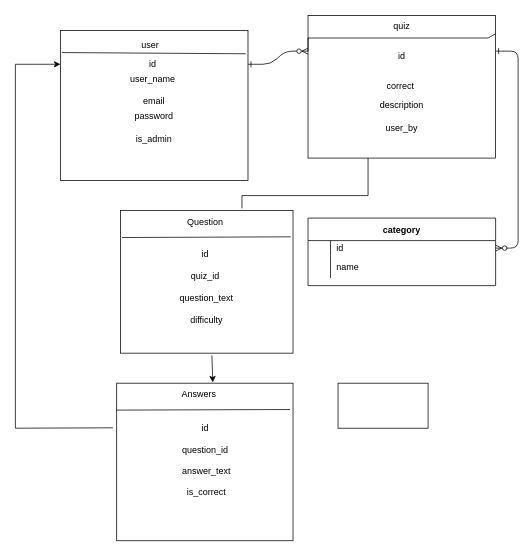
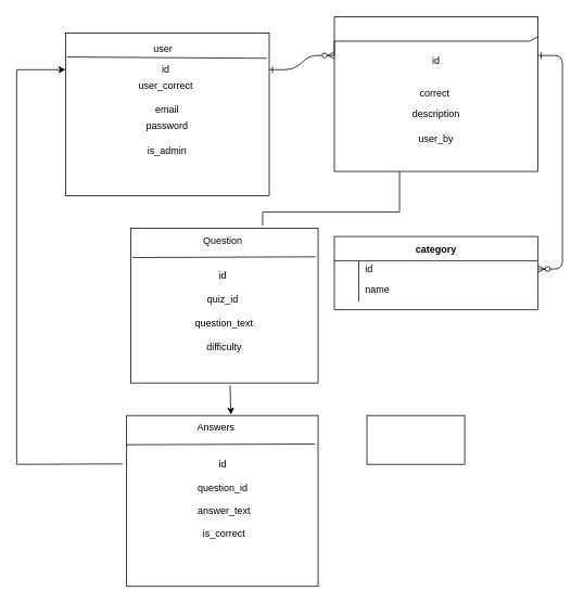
  <mxCell id="0" />
  <mxCell id="1" parent="0" />
  <mxCell id="2" value="" style="edgeStyle=entityRelationEdgeStyle;endArrow=ERzeroToMany;startArrow=ERone;endFill=1;startFill=0;exitX=1;exitY=0.5;exitDx=0;exitDy=0;entryX=0;entryY=0.25;entryDx=0;entryDy=0;" parent="1" source="26" target="31" edge="1"><mxGeometry width="100" height="100" relative="1" as="geometry"><mxPoint x="330" y="70" as="sourcePoint" /><mxPoint x="410" y="100" as="targetPoint" /></mxGeometry></mxCell>
  <mxCell id="3" value="" style="edgeStyle=entityRelationEdgeStyle;endArrow=ERzeroToMany;startArrow=ERone;endFill=1;startFill=0;exitX=1;exitY=0.25;exitDx=0;exitDy=0;" parent="1" source="31" target="5" edge="1"><mxGeometry width="100" height="100" relative="1" as="geometry"><mxPoint x="660" y="85" as="sourcePoint" /><mxPoint x="420" y="125" as="targetPoint" /></mxGeometry></mxCell>
  <mxCell id="4" value="category" style="shape=table;startSize=30;container=1;collapsible=1;childLayout=tableLayout;fixedRows=1;rowLines=0;fontStyle=1;align=center;resizeLast=1;" parent="1" vertex="1"><mxGeometry x="410" y="290" width="250" height="90" as="geometry" /></mxCell>
  <mxCell id="5" value="" style="shape=partialRectangle;collapsible=0;dropTarget=0;pointerEvents=0;fillColor=none;points=[[0,0.5],[1,0.5]];portConstraint=eastwest;top=0;left=0;right=0;bottom=0;" parent="4" vertex="1"><mxGeometry y="30" width="250" height="20" as="geometry" /></mxCell>
  <mxCell id="6" value="" style="shape=partialRectangle;overflow=hidden;connectable=0;fillColor=none;top=0;left=0;bottom=0;right=0;" parent="5" vertex="1"><mxGeometry width="30" height="20" as="geometry"><mxRectangle width="30" height="20" as="alternateBounds" /></mxGeometry></mxCell>
  <mxCell id="7" value="id " style="shape=partialRectangle;overflow=hidden;connectable=0;fillColor=none;top=0;left=0;bottom=0;right=0;align=left;spacingLeft=6;" parent="5" vertex="1"><mxGeometry x="30" width="220" height="20" as="geometry"><mxRectangle width="220" height="20" as="alternateBounds" /></mxGeometry></mxCell>
  <mxCell id="8" value="" style="shape=partialRectangle;collapsible=0;dropTarget=0;pointerEvents=0;fillColor=none;points=[[0,0.5],[1,0.5]];portConstraint=eastwest;top=0;left=0;right=0;bottom=0;" parent="4" vertex="1"><mxGeometry y="50" width="250" height="30" as="geometry" /></mxCell>
  <mxCell id="9" value="" style="shape=partialRectangle;overflow=hidden;connectable=0;fillColor=none;top=0;left=0;bottom=0;right=0;" parent="8" vertex="1"><mxGeometry width="30" height="30" as="geometry"><mxRectangle width="30" height="30" as="alternateBounds" /></mxGeometry></mxCell>
  <mxCell id="10" value="name" style="shape=partialRectangle;overflow=hidden;connectable=0;fillColor=none;top=0;left=0;bottom=0;right=0;align=left;spacingLeft=6;" parent="8" vertex="1"><mxGeometry x="30" width="220" height="30" as="geometry"><mxRectangle width="220" height="30" as="alternateBounds" /></mxGeometry></mxCell>
  <mxCell id="11" value="" style="rounded=0;whiteSpace=wrap;html=1;" vertex="1" parent="1"><mxGeometry x="80" y="40" width="250" height="200" as="geometry" /></mxCell>
  <mxCell id="12" value="" style="endArrow=none;html=1;rounded=0;entryX=0.008;entryY=0.147;entryDx=0;entryDy=0;entryPerimeter=0;exitX=0.988;exitY=0.155;exitDx=0;exitDy=0;exitPerimeter=0;" edge="1" parent="1" source="11" target="11"><mxGeometry width="50" height="50" relative="1" as="geometry"><mxPoint x="327" y="80" as="sourcePoint" /><mxPoint x="410" y="140" as="targetPoint" /></mxGeometry></mxCell>
  <mxCell id="13" value="user" style="text;html=1;align=center;verticalAlign=middle;whiteSpace=wrap;rounded=0;" vertex="1" parent="1"><mxGeometry x="80" y="50" width="240" height="20" as="geometry" /></mxCell>
  <mxCell id="14" value="" style="rounded=0;whiteSpace=wrap;html=1;" vertex="1" parent="1"><mxGeometry x="410" y="20" width="250" height="190" as="geometry" /></mxCell>
  <mxCell id="15" value="" style="endArrow=none;html=1;rounded=0;exitX=0;exitY=0.25;exitDx=0;exitDy=0;" edge="1" parent="1" source="14" target="14"><mxGeometry width="50" height="50" relative="1" as="geometry"><mxPoint x="360" y="190" as="sourcePoint" /><mxPoint x="410" y="140" as="targetPoint" /><Array as="points"><mxPoint x="410" y="50" /><mxPoint x="650" y="50" /></Array></mxGeometry></mxCell>
- <mxCell id="16" value="quiz" style="text;html=1;align=center;verticalAlign=middle;whiteSpace=wrap;rounded=0;" vertex="1" parent="1"><mxGeometry x="410" y="20" width="250" height="30" as="geometry" /></mxCell>
  <mxCell id="17" value="" style="rounded=0;whiteSpace=wrap;html=1;" vertex="1" parent="1"><mxGeometry x="160" y="280" width="230" height="190" as="geometry" /></mxCell>
  <mxCell id="18" value="" style="endArrow=none;html=1;rounded=0;entryX=0.32;entryY=1;entryDx=0;entryDy=0;entryPerimeter=0;exitX=0.704;exitY=-0.016;exitDx=0;exitDy=0;exitPerimeter=0;" edge="1" parent="1" source="17" target="14"><mxGeometry width="50" height="50" relative="1" as="geometry"><mxPoint x="320" y="260" as="sourcePoint" /><mxPoint x="490" y="260" as="targetPoint" /><Array as="points"><mxPoint x="322" y="260" /><mxPoint x="490" y="260" /></Array></mxGeometry></mxCell>
  <mxCell id="19" value="Question&amp;nbsp;&lt;div&gt;&lt;br&gt;&lt;/div&gt;&lt;div&gt;&lt;br&gt;&lt;/div&gt;&lt;div&gt;id&amp;nbsp;&lt;/div&gt;&lt;div&gt;&lt;br&gt;&lt;/div&gt;&lt;div&gt;quiz_id&amp;nbsp;&lt;/div&gt;&lt;div&gt;&lt;br&gt;&lt;/div&gt;&lt;div&gt;question_text&lt;/div&gt;&lt;div&gt;&lt;br&gt;&lt;/div&gt;&lt;div&gt;difficulty&lt;/div&gt;&lt;div&gt;&lt;br&gt;&lt;/div&gt;&lt;div&gt;&lt;br&gt;&lt;/div&gt;" style="text;html=1;align=center;verticalAlign=middle;whiteSpace=wrap;rounded=0;" vertex="1" parent="1"><mxGeometry x="160" y="280" width="230" height="190" as="geometry" /></mxCell>
  <mxCell id="20" value="" style="endArrow=none;html=1;rounded=0;exitX=0.009;exitY=0.189;exitDx=0;exitDy=0;exitPerimeter=0;entryX=0.987;entryY=0.184;entryDx=0;entryDy=0;entryPerimeter=0;" edge="1" parent="1" source="19" target="19"><mxGeometry width="50" height="50" relative="1" as="geometry"><mxPoint x="170" y="319" as="sourcePoint" /><mxPoint x="380" y="310" as="targetPoint" /></mxGeometry></mxCell>
  <mxCell id="21" value="" style="rounded=0;whiteSpace=wrap;html=1;" vertex="1" parent="1"><mxGeometry x="155" y="510" width="235" height="210" as="geometry" /></mxCell>
  <mxCell id="22" value="" style="endArrow=classic;html=1;rounded=0;entryX=0.545;entryY=-0.005;entryDx=0;entryDy=0;entryPerimeter=0;exitX=0.53;exitY=1.016;exitDx=0;exitDy=0;exitPerimeter=0;" edge="1" parent="1" source="19" target="21"><mxGeometry width="50" height="50" relative="1" as="geometry"><mxPoint x="340" y="630" as="sourcePoint" /><mxPoint x="390" y="580" as="targetPoint" /></mxGeometry></mxCell>
  <mxCell id="23" value="" style="endArrow=none;html=1;rounded=0;exitX=0;exitY=0.171;exitDx=0;exitDy=0;exitPerimeter=0;entryX=0.983;entryY=0.167;entryDx=0;entryDy=0;entryPerimeter=0;" edge="1" parent="1" source="21" target="21"><mxGeometry width="50" height="50" relative="1" as="geometry"><mxPoint x="340" y="630" as="sourcePoint" /><mxPoint x="386" y="553" as="targetPoint" /></mxGeometry></mxCell>
  <mxCell id="24" value="Answers" style="text;html=1;align=center;verticalAlign=middle;whiteSpace=wrap;rounded=0;" vertex="1" parent="1"><mxGeometry x="150" y="510" width="230" height="30" as="geometry" /></mxCell>
  <mxCell id="25" value="id&amp;nbsp;&lt;div&gt;&lt;br&gt;&lt;/div&gt;&lt;div&gt;question_id&amp;nbsp;&lt;/div&gt;&lt;div&gt;&lt;br&gt;&lt;/div&gt;&lt;div&gt;answer_text&lt;/div&gt;&lt;div&gt;&lt;br&gt;&lt;/div&gt;&lt;div&gt;is_correct&lt;/div&gt;&lt;div&gt;&lt;br&gt;&lt;/div&gt;" style="text;html=1;align=center;verticalAlign=middle;whiteSpace=wrap;rounded=0;" vertex="1" parent="1"><mxGeometry x="160" y="550" width="230" height="140" as="geometry" /></mxCell>
  <mxCell id="26" value="id&amp;nbsp;" style="text;html=1;align=center;verticalAlign=middle;whiteSpace=wrap;rounded=0;" vertex="1" parent="1"><mxGeometry x="80" y="70" width="250" height="30" as="geometry" /></mxCell>
- <mxCell id="27" value="user_name&amp;nbsp;" style="text;html=1;align=center;verticalAlign=middle;whiteSpace=wrap;rounded=0;" vertex="1" parent="1"><mxGeometry x="80" y="90" width="250" height="30" as="geometry" /></mxCell>
+ <mxCell id="27" value="user_correct&amp;nbsp;" style="text;html=1;align=center;verticalAlign=middle;whiteSpace=wrap;rounded=0;" vertex="1" parent="1"><mxGeometry x="80" y="90" width="250" height="30" as="geometry" /></mxCell>
  <mxCell id="28" value="email" style="text;html=1;align=center;verticalAlign=middle;whiteSpace=wrap;rounded=0;" vertex="1" parent="1"><mxGeometry x="80" y="120" width="250" height="30" as="geometry" /></mxCell>
  <mxCell id="29" value="password" style="text;html=1;align=center;verticalAlign=middle;whiteSpace=wrap;rounded=0;" vertex="1" parent="1"><mxGeometry x="80" y="140" width="250" height="30" as="geometry" /></mxCell>
  <mxCell id="30" value="is_admin" style="text;html=1;align=center;verticalAlign=middle;whiteSpace=wrap;rounded=0;" vertex="1" parent="1"><mxGeometry x="80" y="170" width="250" height="30" as="geometry" /></mxCell>
  <mxCell id="31" value="id" style="text;html=1;align=center;verticalAlign=middle;whiteSpace=wrap;rounded=0;" vertex="1" parent="1"><mxGeometry x="410" y="60" width="250" height="30" as="geometry" /></mxCell>
  <mxCell id="32" value="correct&amp;nbsp;" style="text;html=1;align=center;verticalAlign=middle;whiteSpace=wrap;rounded=0;" vertex="1" parent="1"><mxGeometry x="410" y="100" width="250" height="30" as="geometry" /></mxCell>
  <mxCell id="33" value="&#10;&lt;br class=&quot;Apple-interchange-newline&quot;&gt;&lt;span style=&quot;color: rgb(0, 0, 0); font-family: Helvetica; font-size: 12px; font-style: normal; font-variant-ligatures: normal; font-variant-caps: normal; font-weight: 400; letter-spacing: normal; orphans: 2; text-align: center; text-indent: 0px; text-transform: none; widows: 2; word-spacing: 0px; -webkit-text-stroke-width: 0px; white-space: normal; background-color: rgb(251, 251, 251); text-decoration-thickness: initial; text-decoration-style: initial; text-decoration-color: initial; display: inline !important; float: none;&quot;&gt;description&lt;/span&gt;&#10;&#10;" style="text;html=1;align=center;verticalAlign=middle;whiteSpace=wrap;rounded=0;" vertex="1" parent="1"><mxGeometry x="410" y="125" width="250" height="30" as="geometry" /></mxCell>
  <mxCell id="34" value="user_by" style="text;html=1;align=center;verticalAlign=middle;whiteSpace=wrap;rounded=0;" vertex="1" parent="1"><mxGeometry x="410" y="155" width="250" height="30" as="geometry" /></mxCell>
  <mxCell id="35" value="" style="endArrow=classic;html=1;rounded=0;exitX=-0.004;exitY=0.319;exitDx=0;exitDy=0;exitPerimeter=0;entryX=0;entryY=0.5;entryDx=0;entryDy=0;" edge="1" parent="1" target="26"><mxGeometry width="50" height="50" relative="1" as="geometry"><mxPoint x="150" y="569.49" as="sourcePoint" /><mxPoint x="75.94" y="70" as="targetPoint" /><Array as="points"><mxPoint x="20" y="570" /><mxPoint x="20" y="85" /><mxPoint x="50" y="85" /></Array></mxGeometry></mxCell>
  <mxCell id="36" value="" style="rounded=0;whiteSpace=wrap;html=1;" vertex="1" parent="1"><mxGeometry x="450" y="510" width="120" height="60" as="geometry" /></mxCell>
